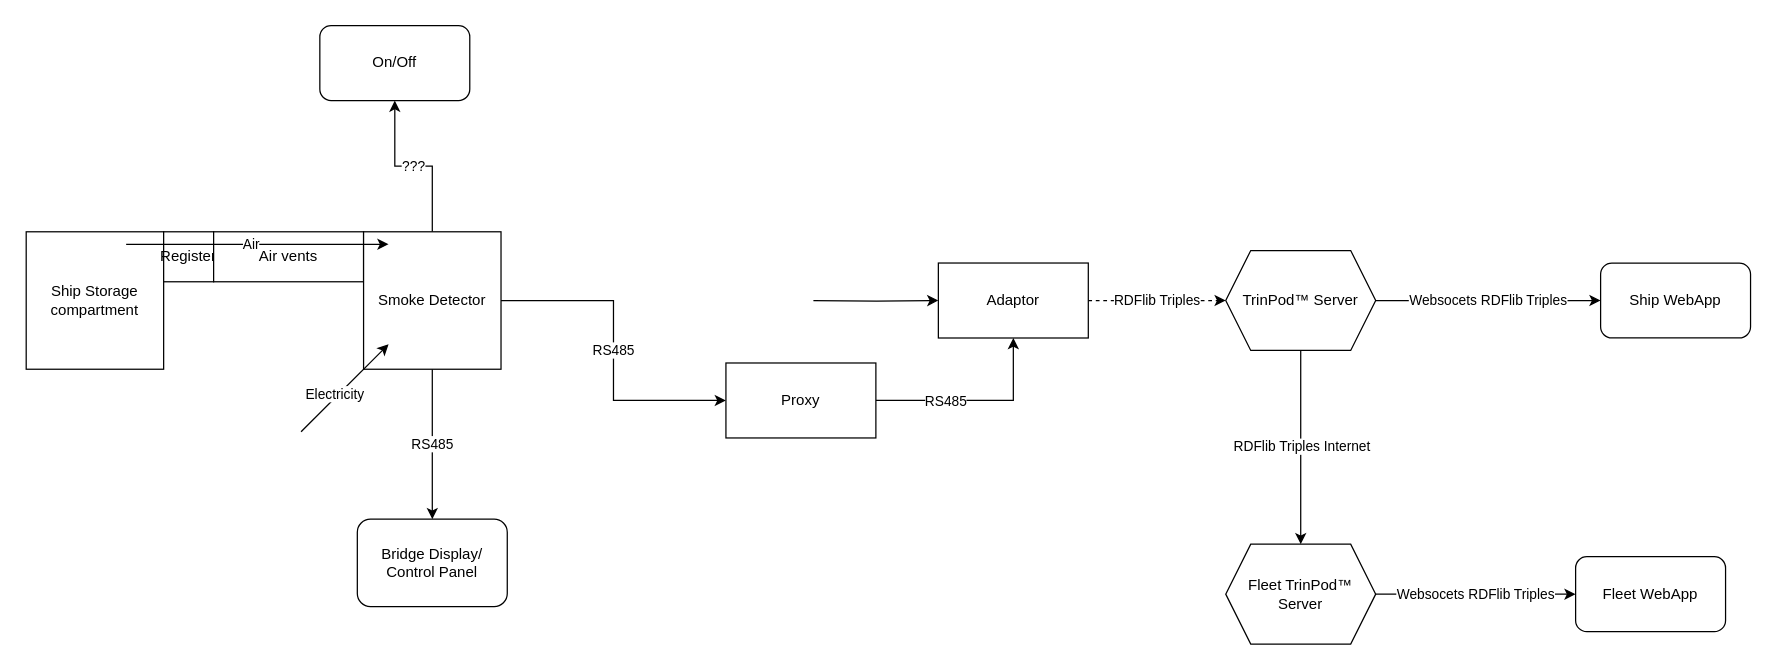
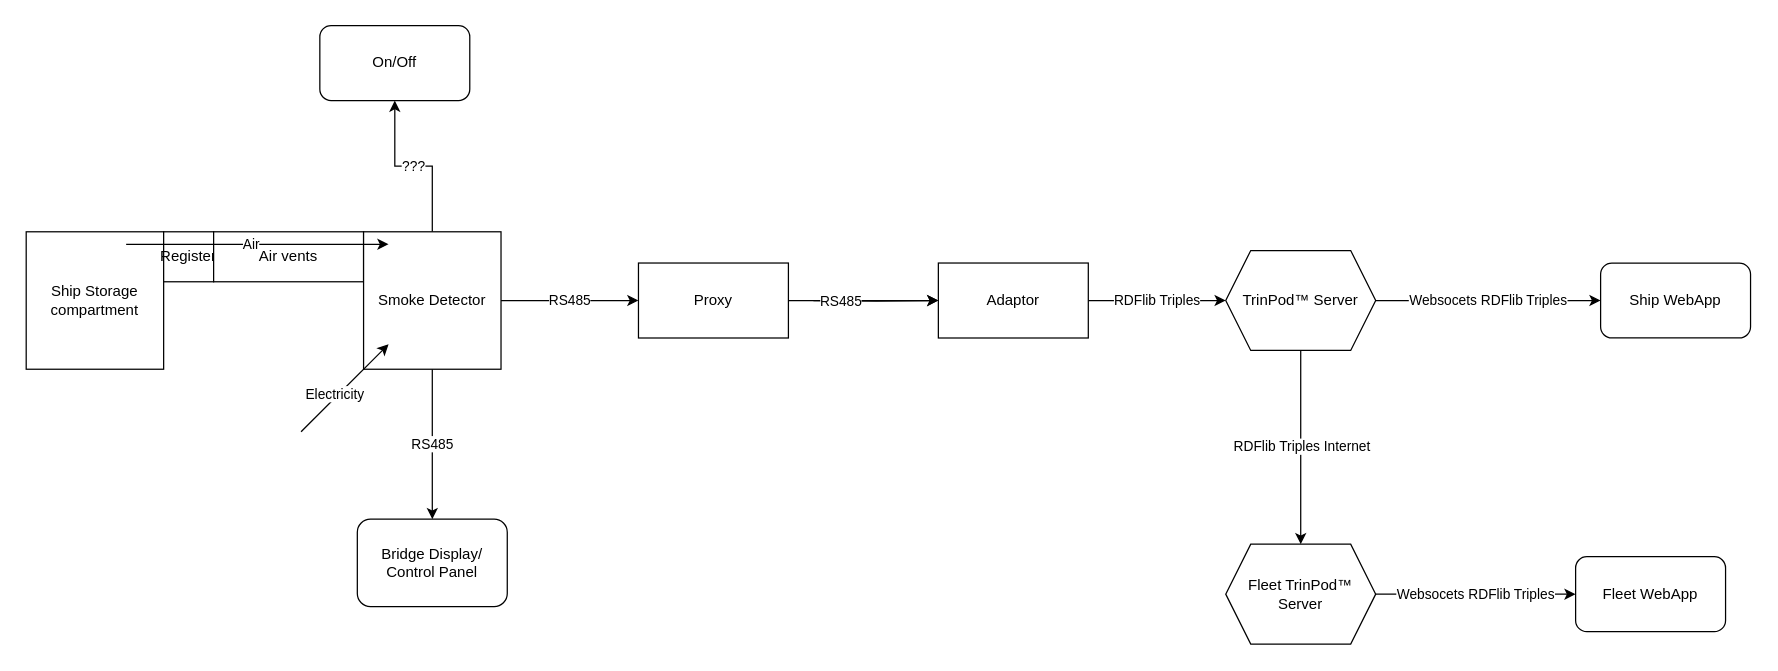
  <mxCell id="0" />
  <mxCell id="1" parent="0" />
  <mxCell id="2" value="Ship Storage compartment" style="whiteSpace=wrap;html=1;aspect=fixed;" vertex="1" parent="1"><mxGeometry x="20" y="185" width="110" height="110" as="geometry" /></mxCell>
  <mxCell id="3" value="Register" style="whiteSpace=wrap;html=1;aspect=fixed;" vertex="1" parent="1"><mxGeometry x="130" y="185" width="40" height="40" as="geometry" /></mxCell>
  <mxCell id="4" value="Air vents" style="rounded=0;whiteSpace=wrap;html=1;" vertex="1" parent="1"><mxGeometry x="170" y="185" width="120" height="40" as="geometry" /></mxCell>
  <mxCell id="5" value="RS485" style="edgeStyle=orthogonalEdgeStyle;rounded=0;orthogonalLoop=1;jettySize=auto;html=1;" edge="1" parent="1" source="8" target="14"><mxGeometry relative="1" as="geometry" /></mxCell>
  <mxCell id="6" value="RS485" style="edgeStyle=orthogonalEdgeStyle;rounded=0;orthogonalLoop=1;jettySize=auto;html=1;entryX=0.5;entryY=0;entryDx=0;entryDy=0;" edge="1" parent="1" source="8" target="26"><mxGeometry relative="1" as="geometry"><mxPoint x="345" y="400" as="targetPoint" /></mxGeometry></mxCell>
  <mxCell id="7" value="???" style="edgeStyle=orthogonalEdgeStyle;rounded=0;orthogonalLoop=1;jettySize=auto;html=1;" edge="1" parent="1" source="8" target="25"><mxGeometry relative="1" as="geometry" /></mxCell>
  <mxCell id="8" value="Smoke Detector" style="whiteSpace=wrap;html=1;aspect=fixed;" vertex="1" parent="1"><mxGeometry x="290" y="185" width="110" height="110" as="geometry" /></mxCell>
  <mxCell id="9" value="Electricity" style="endArrow=classic;html=1;rounded=0;" edge="1" parent="1"><mxGeometry x="-0.172" y="3" width="50" height="50" relative="1" as="geometry"><mxPoint x="240" y="345" as="sourcePoint" /><mxPoint x="310" y="275" as="targetPoint" /><mxPoint y="1" as="offset" /></mxGeometry></mxCell>
  <mxCell id="10" value="Air" style="endArrow=classic;html=1;rounded=0;" edge="1" parent="1"><mxGeometry x="-0.048" width="50" height="50" relative="1" as="geometry"><mxPoint x="100" y="195" as="sourcePoint" /><mxPoint x="310" y="195" as="targetPoint" /><mxPoint as="offset" /></mxGeometry></mxCell>
  <mxCell id="11" value="" style="edgeStyle=orthogonalEdgeStyle;rounded=0;orthogonalLoop=1;jettySize=auto;html=1;" edge="1" parent="1" target="16"><mxGeometry relative="1" as="geometry"><mxPoint x="650" y="240" as="sourcePoint" /></mxGeometry></mxCell>
  <mxCell id="12" value="" style="edgeStyle=orthogonalEdgeStyle;rounded=0;orthogonalLoop=1;jettySize=auto;html=1;" edge="1" parent="1" source="14" target="16"><mxGeometry relative="1" as="geometry" /></mxCell>
  <mxCell id="13" value="RS485" style="edgeLabel;html=1;align=center;verticalAlign=middle;resizable=0;points=[];" vertex="1" connectable="0" parent="12"><mxGeometry x="-0.317" relative="1" as="geometry"><mxPoint as="offset" /></mxGeometry></mxCell>
- <mxCell id="14" value="Proxy" style="whiteSpace=wrap;html=1;" vertex="1" parent="1"><mxGeometry x="580" y="290" width="120" height="60" as="geometry" /></mxCell>
- <mxCell id="15" value="RDFlib Triples" style="edgeStyle=orthogonalEdgeStyle;rounded=0;orthogonalLoop=1;jettySize=auto;html=1;dashed=1;" edge="1" parent="1" source="16" target="20"><mxGeometry relative="1" as="geometry" /></mxCell>
+ <mxCell id="14" value="Proxy" style="whiteSpace=wrap;html=1;" vertex="1" parent="1"><mxGeometry x="510" y="210" width="120" height="60" as="geometry" /></mxCell>
+ <mxCell id="15" value="RDFlib Triples" style="edgeStyle=orthogonalEdgeStyle;rounded=0;orthogonalLoop=1;jettySize=auto;html=1;" edge="1" parent="1" source="16" target="20"><mxGeometry relative="1" as="geometry" /></mxCell>
  <mxCell id="16" value="Adaptor" style="whiteSpace=wrap;html=1;" vertex="1" parent="1"><mxGeometry x="750" y="210" width="120" height="60" as="geometry" /></mxCell>
  <mxCell id="17" value="Websocets RDFlib Triples" style="edgeStyle=orthogonalEdgeStyle;rounded=0;orthogonalLoop=1;jettySize=auto;html=1;" edge="1" parent="1" source="20" target="21"><mxGeometry relative="1" as="geometry"><mxPoint as="offset" /></mxGeometry></mxCell>
  <mxCell id="18" value="" style="edgeStyle=orthogonalEdgeStyle;rounded=0;orthogonalLoop=1;jettySize=auto;html=1;" edge="1" parent="1" source="20" target="22"><mxGeometry relative="1" as="geometry" /></mxCell>
  <mxCell id="19" value="RDFlib Triples Internet" style="edgeLabel;html=1;align=center;verticalAlign=middle;resizable=0;points=[];" vertex="1" connectable="0" parent="18"><mxGeometry x="-0.025" relative="1" as="geometry"><mxPoint as="offset" /></mxGeometry></mxCell>
  <mxCell id="20" value="TrinPod™ Server" style="shape=hexagon;perimeter=hexagonPerimeter2;whiteSpace=wrap;html=1;fixedSize=1;" vertex="1" parent="1"><mxGeometry x="980" y="200" width="120" height="80" as="geometry" /></mxCell>
  <mxCell id="21" value="Ship WebApp" style="rounded=1;whiteSpace=wrap;html=1;" vertex="1" parent="1"><mxGeometry x="1280" y="210" width="120" height="60" as="geometry" /></mxCell>
  <mxCell id="22" value="Fleet TrinPod™ Server" style="shape=hexagon;perimeter=hexagonPerimeter2;whiteSpace=wrap;html=1;fixedSize=1;" vertex="1" parent="1"><mxGeometry x="980" y="435" width="120" height="80" as="geometry" /></mxCell>
  <mxCell id="23" value="Websocets RDFlib Triples" style="edgeStyle=orthogonalEdgeStyle;rounded=0;orthogonalLoop=1;jettySize=auto;html=1;exitX=1;exitY=0.5;exitDx=0;exitDy=0;" edge="1" target="24" parent="1" source="22"><mxGeometry relative="1" as="geometry"><mxPoint x="1100" y="465" as="sourcePoint" /><mxPoint as="offset" /></mxGeometry></mxCell>
  <mxCell id="24" value="Fleet WebApp" style="rounded=1;whiteSpace=wrap;html=1;" vertex="1" parent="1"><mxGeometry x="1260" y="445" width="120" height="60" as="geometry" /></mxCell>
  <mxCell id="25" value="On/Off" style="rounded=1;whiteSpace=wrap;html=1;" vertex="1" parent="1"><mxGeometry x="255" y="20" width="120" height="60" as="geometry" /></mxCell>
  <mxCell id="26" value="Bridge Display/ Control Panel" style="rounded=1;whiteSpace=wrap;html=1;" vertex="1" parent="1"><mxGeometry x="285" y="415" width="120" height="70" as="geometry" /></mxCell>
